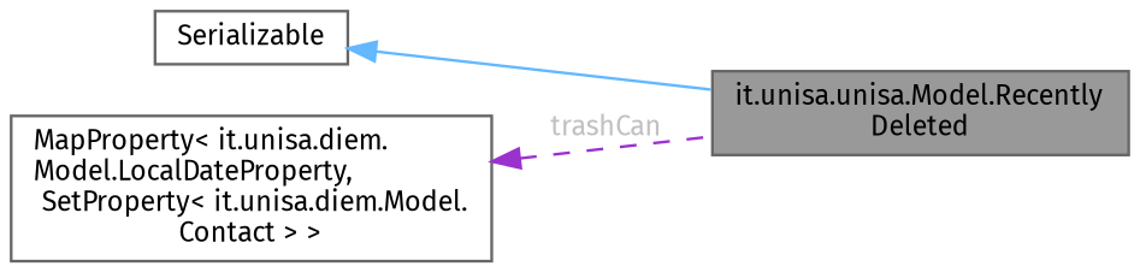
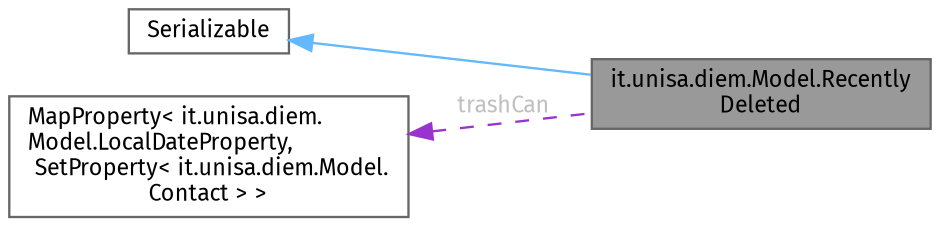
  digraph {
    rankdir=LR
    fontname="Fira Sans"
    node [color=gray40 fillcolor=white fontname="Fira Sans" fontsize=10 shape=box style=filled]
    edge [dir=back fontname="Fira Sans" fontsize=10 labelfontname=Helvetica labelfontsize=10]
-   n1 [fillcolor=grey60 fontcolor=black height=0.2 label="it.unisa.unisa.Model.Recently\lDeleted" width=0.4]
+   n1 [fillcolor=grey60 fontcolor=black height=0.2 label="it.unisa.diem.Model.Recently\lDeleted" width=0.4]
    n2 [height=0.2 label=Serializable width=0.4]
    n3 [height=0.2 label="MapProperty\< it.unisa.diem.\lModel.LocalDateProperty,\l SetProperty\< it.unisa.diem.Model.\lContact \> \>" width=0.4]
    n2 -> n1 [color=steelblue1 style=solid]
    n3 -> n1 [color=darkorchid3 fontcolor=grey label=" trashCan" style=dashed]
  }
